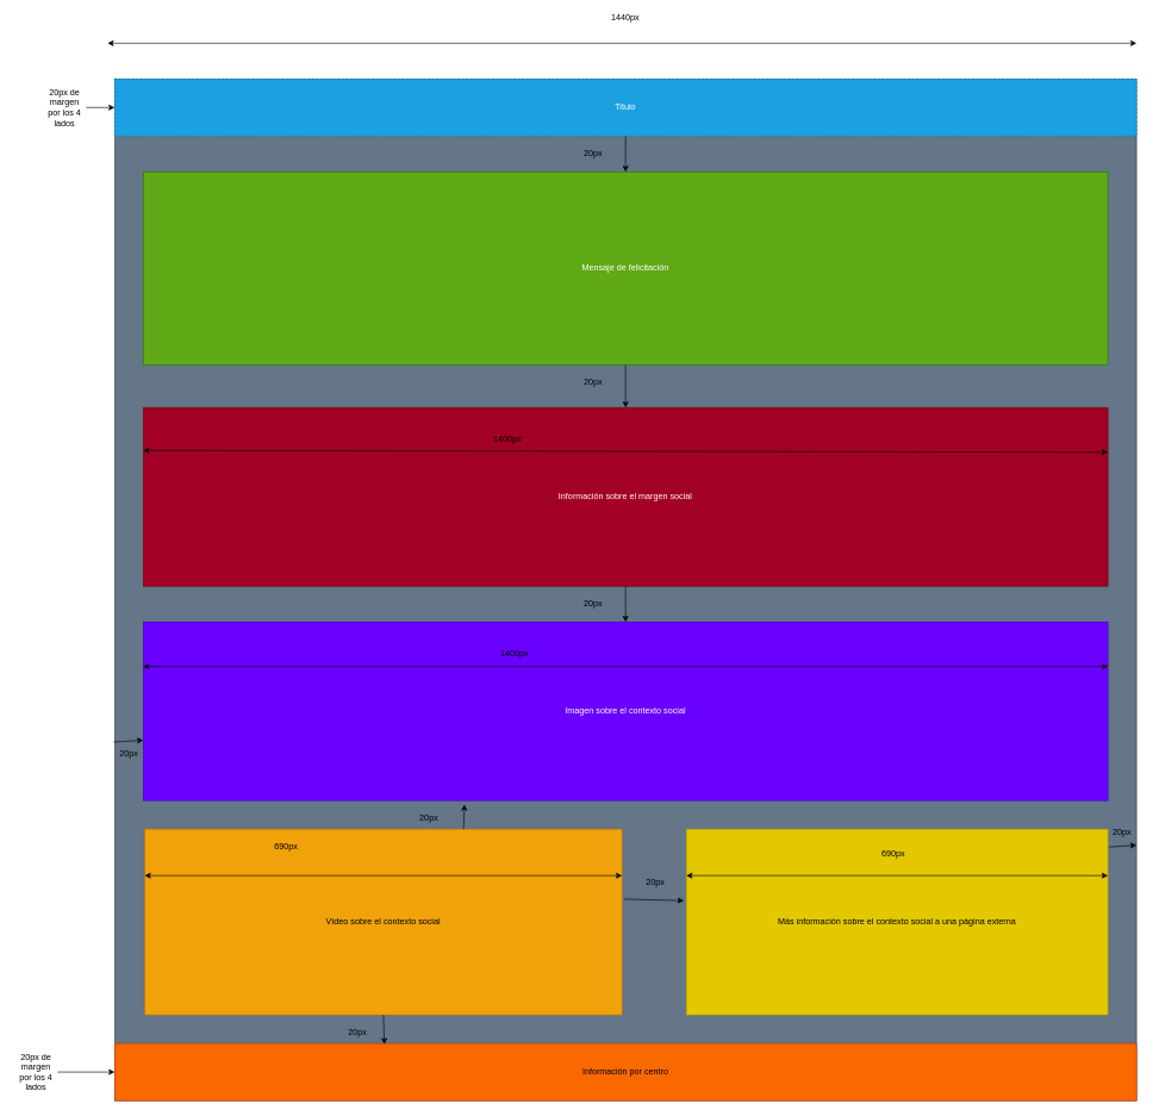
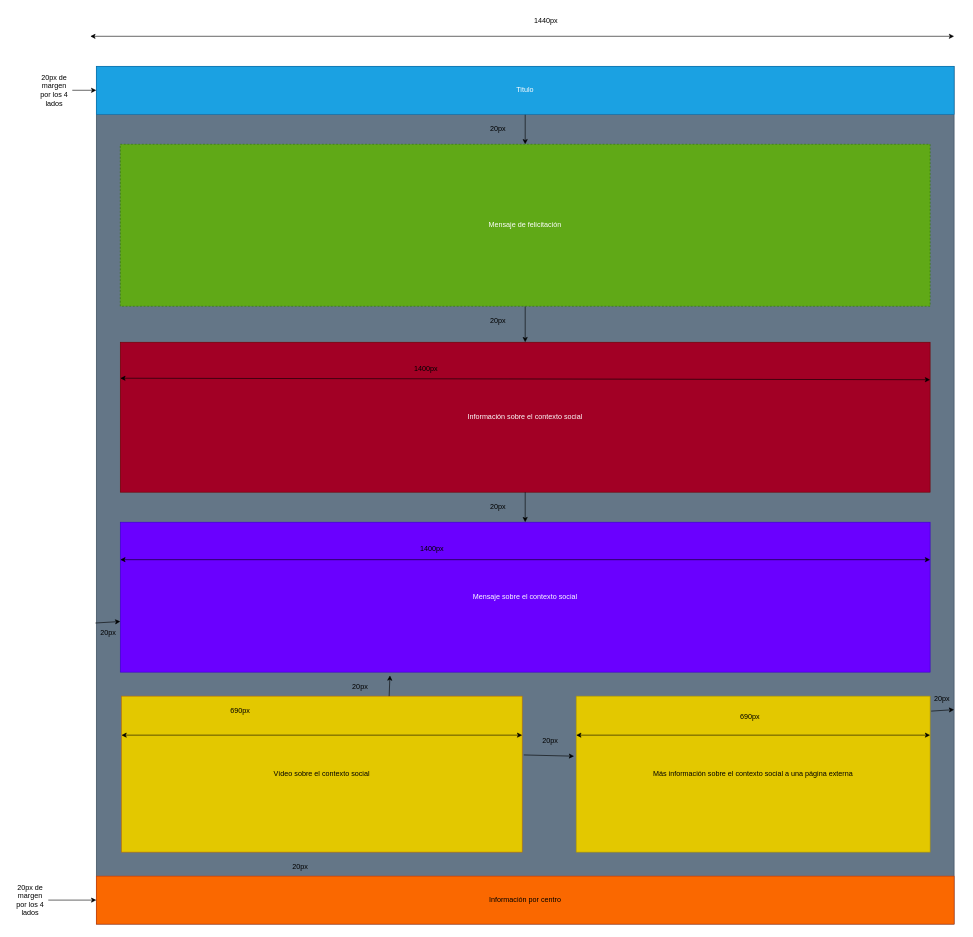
  <mxCell id="0" />
  <mxCell id="1" parent="0" />
  <mxCell id="2" value="" style="whiteSpace=wrap;html=1;aspect=fixed;fillColor=#647687;strokeColor=#314354;fontColor=#ffffff;" parent="1" vertex="1"><mxGeometry x="160" y="110" width="1430" height="1430" as="geometry" /></mxCell>
  <mxCell id="3" style="edgeStyle=orthogonalEdgeStyle;rounded=0;orthogonalLoop=1;jettySize=auto;html=1;entryX=0.5;entryY=0;entryDx=0;entryDy=0;" parent="1" source="4" target="38" edge="1"><mxGeometry relative="1" as="geometry" /></mxCell>
- <mxCell id="4" value="Titulo" style="rounded=0;whiteSpace=wrap;html=1;fillColor=#1ba1e2;strokeColor=#006EAF;fontColor=#ffffff;dashed=1;" parent="1" vertex="1"><mxGeometry x="160" y="110" width="1430" height="80" as="geometry" /></mxCell>
+ <mxCell id="4" value="Titulo" style="rounded=0;whiteSpace=wrap;html=1;fillColor=#1ba1e2;strokeColor=#006EAF;fontColor=#ffffff;" parent="1" vertex="1"><mxGeometry x="160" y="110" width="1430" height="80" as="geometry" /></mxCell>
  <mxCell id="5" value="20px de margen por los 4 lados" style="text;html=1;strokeColor=none;fillColor=none;align=center;verticalAlign=middle;whiteSpace=wrap;rounded=0;" parent="1" vertex="1"><mxGeometry x="60" y="135" width="60" height="30" as="geometry" /></mxCell>
  <mxCell id="6" value="" style="endArrow=classic;html=1;rounded=0;exitX=1;exitY=0.5;exitDx=0;exitDy=0;" parent="1" source="5" target="4" edge="1"><mxGeometry width="50" height="50" relative="1" as="geometry"><mxPoint x="110" y="540" as="sourcePoint" /><mxPoint x="160" y="490" as="targetPoint" /></mxGeometry></mxCell>
  <mxCell id="7" value="" style="endArrow=classic;startArrow=classic;html=1;rounded=0;" parent="1" edge="1"><mxGeometry width="50" height="50" relative="1" as="geometry"><mxPoint x="150" y="60" as="sourcePoint" /><mxPoint x="1590" y="60" as="targetPoint" /></mxGeometry></mxCell>
- <mxCell id="8" value="Información sobre el margen social" style="rounded=0;whiteSpace=wrap;html=1;fillColor=#a20025;fontColor=#ffffff;strokeColor=#6F0000;" parent="1" vertex="1"><mxGeometry x="200" y="570" width="1350" height="250" as="geometry" /></mxCell>
- <mxCell id="9" value="1440px" style="text;html=1;strokeColor=none;fillColor=none;align=center;verticalAlign=middle;whiteSpace=wrap;rounded=0;" parent="1" vertex="1"><mxGeometry x="845" y="10" width="60" height="30" as="geometry" /></mxCell>
- <mxCell id="10" value="Vídeo sobre el contexto social" style="rounded=0;whiteSpace=wrap;html=1;fillColor=#f0a30a;strokeColor=#BD7000;fontColor=#000000;" parent="1" vertex="1"><mxGeometry x="202" y="1160" width="668" height="260" as="geometry" /></mxCell>
+ <mxCell id="8" value="Información sobre el contexto social" style="rounded=0;whiteSpace=wrap;html=1;fillColor=#a20025;fontColor=#ffffff;strokeColor=#6F0000;" parent="1" vertex="1"><mxGeometry x="200" y="570" width="1350" height="250" as="geometry" /></mxCell>
+ <mxCell id="9" value="1440px" style="text;html=1;strokeColor=none;fillColor=none;align=center;verticalAlign=middle;whiteSpace=wrap;rounded=0;" parent="1" vertex="1"><mxGeometry x="880" y="20" width="60" height="30" as="geometry" /></mxCell>
+ <mxCell id="10" value="Vídeo sobre el contexto social" style="rounded=0;whiteSpace=wrap;html=1;fillColor=#e3c800;strokeColor=#BD7000;fontColor=#000000;" parent="1" vertex="1"><mxGeometry x="202" y="1160" width="668" height="260" as="geometry" /></mxCell>
  <mxCell id="11" value="Información por centro" style="rounded=0;whiteSpace=wrap;html=1;fillColor=#fa6800;strokeColor=#C73500;fontColor=#000000;" parent="1" vertex="1"><mxGeometry x="160" y="1460" width="1430" height="80" as="geometry" /></mxCell>
  <mxCell id="12" value="Más información sobre el contexto social a una página externa" style="rounded=0;whiteSpace=wrap;html=1;fillColor=#e3c800;strokeColor=#B09500;fontColor=#000000;" parent="1" vertex="1"><mxGeometry x="960" y="1160" width="590" height="260" as="geometry" /></mxCell>
  <mxCell id="13" value="" style="endArrow=classic;html=1;rounded=0;exitX=-0.001;exitY=0.649;exitDx=0;exitDy=0;exitPerimeter=0;" parent="1" source="2" target="27" edge="1"><mxGeometry width="50" height="50" relative="1" as="geometry"><mxPoint x="160" y="990" as="sourcePoint" /><mxPoint x="210" y="940" as="targetPoint" /></mxGeometry></mxCell>
  <mxCell id="14" value="" style="endArrow=classic;html=1;rounded=0;entryX=-0.006;entryY=0.385;entryDx=0;entryDy=0;entryPerimeter=0;exitX=1.004;exitY=0.377;exitDx=0;exitDy=0;exitPerimeter=0;" parent="1" source="10" target="12" edge="1"><mxGeometry width="50" height="50" relative="1" as="geometry"><mxPoint x="520" y="950" as="sourcePoint" /><mxPoint x="570" y="900" as="targetPoint" /></mxGeometry></mxCell>
  <mxCell id="15" value="" style="endArrow=classic;html=1;rounded=0;entryX=1;entryY=0.75;entryDx=0;entryDy=0;exitX=1.003;exitY=0.096;exitDx=0;exitDy=0;exitPerimeter=0;" parent="1" source="12" target="2" edge="1"><mxGeometry width="50" height="50" relative="1" as="geometry"><mxPoint x="890" y="960" as="sourcePoint" /><mxPoint x="940" y="910" as="targetPoint" /></mxGeometry></mxCell>
  <mxCell id="16" value="20px" style="text;html=1;strokeColor=none;fillColor=none;align=center;verticalAlign=middle;whiteSpace=wrap;rounded=0;" parent="1" vertex="1"><mxGeometry x="150" y="1040" width="60" height="30" as="geometry" /></mxCell>
  <mxCell id="17" value="20px" style="text;html=1;strokeColor=none;fillColor=none;align=center;verticalAlign=middle;whiteSpace=wrap;rounded=0;" parent="1" vertex="1"><mxGeometry x="887" y="1220" width="60" height="30" as="geometry" /></mxCell>
  <mxCell id="18" value="20px" style="text;html=1;strokeColor=none;fillColor=none;align=center;verticalAlign=middle;whiteSpace=wrap;rounded=0;" parent="1" vertex="1"><mxGeometry x="1540" y="1150" width="60" height="30" as="geometry" /></mxCell>
- <mxCell id="19" value="" style="endArrow=classic;html=1;rounded=0;exitX=0.5;exitY=1;exitDx=0;exitDy=0;entryX=0.264;entryY=0.013;entryDx=0;entryDy=0;entryPerimeter=0;" parent="1" source="10" target="11" edge="1"><mxGeometry width="50" height="50" relative="1" as="geometry"><mxPoint x="520" y="1110" as="sourcePoint" /><mxPoint x="570" y="1060" as="targetPoint" /></mxGeometry></mxCell>
  <mxCell id="20" value="20px" style="text;html=1;strokeColor=none;fillColor=none;align=center;verticalAlign=middle;whiteSpace=wrap;rounded=0;" parent="1" vertex="1"><mxGeometry x="800" y="520" width="60" height="30" as="geometry" /></mxCell>
  <mxCell id="21" value="20px" style="text;html=1;strokeColor=none;fillColor=none;align=center;verticalAlign=middle;whiteSpace=wrap;rounded=0;" parent="1" vertex="1"><mxGeometry x="570" y="1130" width="60" height="30" as="geometry" /></mxCell>
  <mxCell id="22" value="20px" style="text;html=1;strokeColor=none;fillColor=none;align=center;verticalAlign=middle;whiteSpace=wrap;rounded=0;" parent="1" vertex="1"><mxGeometry x="470" y="1430" width="60" height="30" as="geometry" /></mxCell>
  <mxCell id="23" value="" style="endArrow=classic;startArrow=classic;html=1;rounded=0;entryX=1;entryY=0.25;entryDx=0;entryDy=0;exitX=0;exitY=0.25;exitDx=0;exitDy=0;" parent="1" source="10" target="10" edge="1"><mxGeometry width="50" height="50" relative="1" as="geometry"><mxPoint x="190" y="930" as="sourcePoint" /><mxPoint x="240" y="880" as="targetPoint" /></mxGeometry></mxCell>
  <mxCell id="24" value="" style="endArrow=classic;startArrow=classic;html=1;rounded=0;entryX=1;entryY=0.25;entryDx=0;entryDy=0;exitX=0;exitY=0.25;exitDx=0;exitDy=0;" parent="1" source="12" target="12" edge="1"><mxGeometry width="50" height="50" relative="1" as="geometry"><mxPoint x="550" y="919" as="sourcePoint" /><mxPoint x="880" y="919" as="targetPoint" /></mxGeometry></mxCell>
  <mxCell id="25" value="690px" style="text;html=1;strokeColor=none;fillColor=none;align=center;verticalAlign=middle;whiteSpace=wrap;rounded=0;" parent="1" vertex="1"><mxGeometry x="370" y="1170" width="60" height="30" as="geometry" /></mxCell>
  <mxCell id="26" value="690px" style="text;html=1;strokeColor=none;fillColor=none;align=center;verticalAlign=middle;whiteSpace=wrap;rounded=0;" parent="1" vertex="1"><mxGeometry x="1220" y="1180" width="60" height="30" as="geometry" /></mxCell>
- <mxCell id="27" value="Imagen sobre el contexto social" style="rounded=0;whiteSpace=wrap;html=1;fillColor=#6a00ff;strokeColor=#3700CC;fontColor=#ffffff;" parent="1" vertex="1"><mxGeometry x="200" y="870" width="1350" height="250" as="geometry" /></mxCell>
+ <mxCell id="27" value="Mensaje sobre el contexto social" style="rounded=0;whiteSpace=wrap;html=1;fillColor=#6a00ff;strokeColor=#3700CC;fontColor=#ffffff;" parent="1" vertex="1"><mxGeometry x="200" y="870" width="1350" height="250" as="geometry" /></mxCell>
  <mxCell id="28" value="" style="endArrow=classic;html=1;rounded=0;exitX=0.668;exitY=0;exitDx=0;exitDy=0;entryX=0.333;entryY=1.022;entryDx=0;entryDy=0;entryPerimeter=0;exitPerimeter=0;" parent="1" source="10" target="27" edge="1"><mxGeometry width="50" height="50" relative="1" as="geometry"><mxPoint x="750" y="1080" as="sourcePoint" /><mxPoint x="800" y="1030" as="targetPoint" /></mxGeometry></mxCell>
  <mxCell id="29" value="" style="endArrow=classic;html=1;rounded=0;exitX=0.5;exitY=1;exitDx=0;exitDy=0;" parent="1" source="8" target="27" edge="1"><mxGeometry width="50" height="50" relative="1" as="geometry"><mxPoint x="750" y="1080" as="sourcePoint" /><mxPoint x="800" y="1030" as="targetPoint" /></mxGeometry></mxCell>
  <mxCell id="30" value="20px" style="text;html=1;strokeColor=none;fillColor=none;align=center;verticalAlign=middle;whiteSpace=wrap;rounded=0;" parent="1" vertex="1"><mxGeometry x="800" y="830" width="60" height="30" as="geometry" /></mxCell>
  <mxCell id="31" value="20px de margen por los 4 lados" style="text;html=1;strokeColor=none;fillColor=none;align=center;verticalAlign=middle;whiteSpace=wrap;rounded=0;" parent="1" vertex="1"><mxGeometry x="20" y="1485" width="60" height="30" as="geometry" /></mxCell>
  <mxCell id="32" value="" style="endArrow=classic;html=1;rounded=0;exitX=1;exitY=0.5;exitDx=0;exitDy=0;" parent="1" source="31" edge="1"><mxGeometry width="50" height="50" relative="1" as="geometry"><mxPoint x="110" y="1540" as="sourcePoint" /><mxPoint x="160" y="1500" as="targetPoint" /></mxGeometry></mxCell>
  <mxCell id="33" value="" style="endArrow=classic;startArrow=classic;html=1;rounded=0;exitX=0;exitY=0.25;exitDx=0;exitDy=0;entryX=1;entryY=0.25;entryDx=0;entryDy=0;" parent="1" source="27" target="27" edge="1"><mxGeometry width="50" height="50" relative="1" as="geometry"><mxPoint x="790" y="910" as="sourcePoint" /><mxPoint x="840" y="860" as="targetPoint" /></mxGeometry></mxCell>
  <mxCell id="34" value="" style="endArrow=classic;startArrow=classic;html=1;rounded=0;exitX=0;exitY=0.25;exitDx=0;exitDy=0;entryX=1;entryY=0.25;entryDx=0;entryDy=0;" parent="1" target="8" edge="1"><mxGeometry width="50" height="50" relative="1" as="geometry"><mxPoint x="200" y="630" as="sourcePoint" /><mxPoint x="1200" y="630" as="targetPoint" /></mxGeometry></mxCell>
  <mxCell id="35" value="1400px" style="text;html=1;strokeColor=none;fillColor=none;align=center;verticalAlign=middle;whiteSpace=wrap;rounded=0;" parent="1" vertex="1"><mxGeometry x="680" y="600" width="60" height="30" as="geometry" /></mxCell>
  <mxCell id="36" value="1400px" style="text;html=1;strokeColor=none;fillColor=none;align=center;verticalAlign=middle;whiteSpace=wrap;rounded=0;" parent="1" vertex="1"><mxGeometry x="690" y="900" width="60" height="30" as="geometry" /></mxCell>
  <mxCell id="37" style="edgeStyle=orthogonalEdgeStyle;rounded=0;orthogonalLoop=1;jettySize=auto;html=1;" parent="1" source="38" target="8" edge="1"><mxGeometry relative="1" as="geometry" /></mxCell>
- <mxCell id="38" value="Mensaje de felicitación" style="rounded=0;whiteSpace=wrap;html=1;fillColor=#60a917;fontColor=#ffffff;strokeColor=#2D7600;" parent="1" vertex="1"><mxGeometry x="200" y="240" width="1350" height="270" as="geometry" /></mxCell>
+ <mxCell id="38" value="Mensaje de felicitación" style="rounded=0;whiteSpace=wrap;html=1;fillColor=#60a917;fontColor=#ffffff;strokeColor=#2D7600;dashed=1;" parent="1" vertex="1"><mxGeometry x="200" y="240" width="1350" height="270" as="geometry" /></mxCell>
  <mxCell id="39" value="20px" style="text;html=1;strokeColor=none;fillColor=none;align=center;verticalAlign=middle;whiteSpace=wrap;rounded=0;" parent="1" vertex="1"><mxGeometry x="800" y="200" width="60" height="30" as="geometry" /></mxCell>
